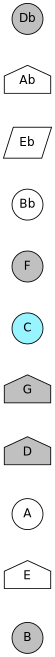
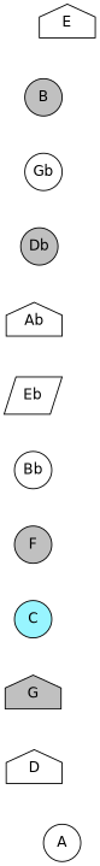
  graph {
    mindist=.1
    node [fillcolor=white fontname=Helvetica margin=0 shape=circle style=filled]
    edge [style=invis]
    E [shape=house]
    B [fillcolor=gray]
+   Gb
    Db [fillcolor=gray]
    Ab [shape=house]
    Eb [shape=parallelogram]
    Bb
    F [fillcolor=gray]
    C [fillcolor=cadetblue1]
    G [fillcolor=gray shape=house]
-   D [fillcolor=gray shape=house]
+   D [shape=house]
    A
    subgraph sub_1 {
      E
      B
+     Gb
      Db
      Ab
      Eb
      Bb
      F
      C
      G
      D
      A
    }
    E -- B
+   B -- Gb
+   Gb -- Db
    Db -- Ab
    Ab -- Eb
    Eb -- Bb
    Bb -- F
    F -- C
    C -- G
    G -- D
    D -- A
    A -- E
  }
